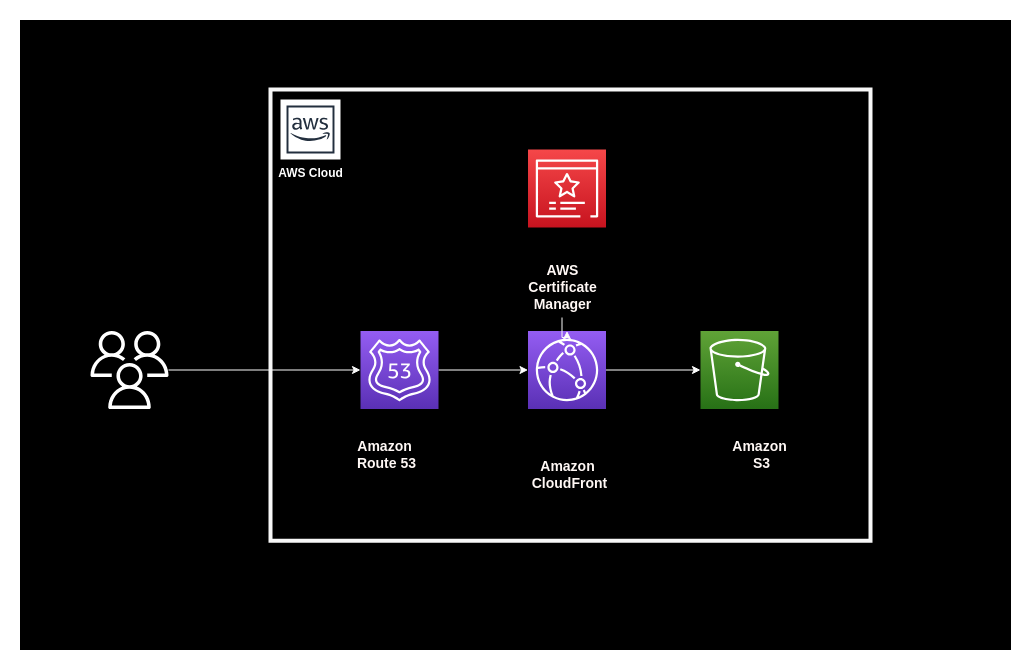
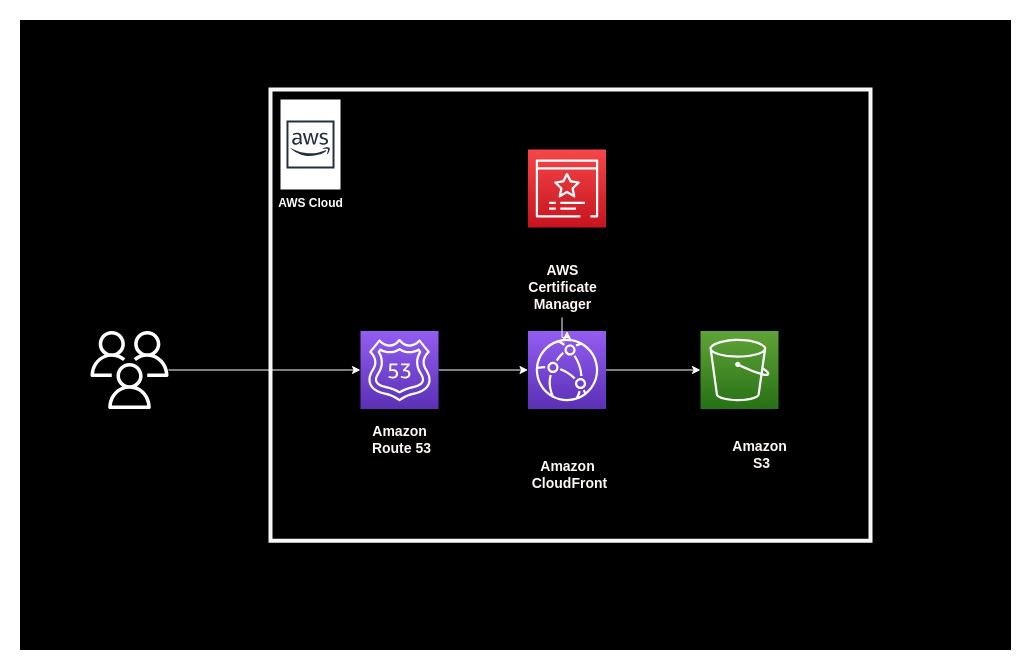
  <mxCell id="0" />
  <mxCell id="1" parent="0" />
  <mxCell id="2" value="" style="rounded=0;whiteSpace=wrap;html=1;fillColor=#000000;" vertex="1" parent="1"><mxGeometry x="20" y="20" width="990" height="629" as="geometry" /></mxCell>
  <mxCell id="3" style="edgeStyle=orthogonalEdgeStyle;rounded=0;orthogonalLoop=1;jettySize=auto;html=1;" edge="1" parent="1" source="5" target="8"><mxGeometry relative="1" as="geometry" /></mxCell>
  <mxCell id="4" style="edgeStyle=orthogonalEdgeStyle;rounded=0;orthogonalLoop=1;jettySize=auto;html=1;entryX=0;entryY=0.5;entryDx=0;entryDy=0;entryPerimeter=0;strokeWidth=1;strokeColor=#FCFCFC;" edge="1" parent="1" source="5" target="8"><mxGeometry relative="1" as="geometry" /></mxCell>
  <mxCell id="5" value="" style="sketch=0;outlineConnect=0;fontColor=#232F3E;gradientColor=none;fillColor=#FFFFFF;strokeColor=none;dashed=0;verticalLabelPosition=bottom;verticalAlign=top;align=center;html=1;fontSize=12;fontStyle=0;aspect=fixed;pointerEvents=1;shape=mxgraph.aws4.users;" vertex="1" parent="1"><mxGeometry x="90" y="330.5" width="78" height="78" as="geometry" /></mxCell>
  <mxCell id="6" value="" style="rounded=0;whiteSpace=wrap;html=1;fillColor=none;fontColor=#333333;strokeColor=#F7F7F7;glass=0;shadow=0;strokeWidth=4;" vertex="1" parent="1"><mxGeometry x="270" y="89" width="600" height="451.25" as="geometry" /></mxCell>
  <mxCell id="7" style="edgeStyle=orthogonalEdgeStyle;rounded=0;orthogonalLoop=1;jettySize=auto;html=1;entryX=0;entryY=0.5;entryDx=0;entryDy=0;entryPerimeter=0;strokeColor=#FFFFFF;strokeWidth=1;" edge="1" parent="1" source="8" target="10"><mxGeometry relative="1" as="geometry" /></mxCell>
  <mxCell id="8" value="" style="sketch=0;points=[[0,0,0],[0.25,0,0],[0.5,0,0],[0.75,0,0],[1,0,0],[0,1,0],[0.25,1,0],[0.5,1,0],[0.75,1,0],[1,1,0],[0,0.25,0],[0,0.5,0],[0,0.75,0],[1,0.25,0],[1,0.5,0],[1,0.75,0]];outlineConnect=0;fontColor=#232F3E;gradientColor=#945DF2;gradientDirection=north;fillColor=#5A30B5;strokeColor=#ffffff;dashed=0;verticalLabelPosition=bottom;verticalAlign=top;align=center;html=1;fontSize=12;fontStyle=0;aspect=fixed;shape=mxgraph.aws4.resourceIcon;resIcon=mxgraph.aws4.route_53;" vertex="1" parent="1"><mxGeometry x="360" y="330.5" width="78" height="78" as="geometry" /></mxCell>
  <mxCell id="9" style="edgeStyle=orthogonalEdgeStyle;rounded=0;orthogonalLoop=1;jettySize=auto;html=1;entryX=0;entryY=0.5;entryDx=0;entryDy=0;entryPerimeter=0;strokeWidth=1;strokeColor=#FFFFFF;" edge="1" parent="1" source="10" target="11"><mxGeometry relative="1" as="geometry" /></mxCell>
  <mxCell id="10" value="" style="sketch=0;points=[[0,0,0],[0.25,0,0],[0.5,0,0],[0.75,0,0],[1,0,0],[0,1,0],[0.25,1,0],[0.5,1,0],[0.75,1,0],[1,1,0],[0,0.25,0],[0,0.5,0],[0,0.75,0],[1,0.25,0],[1,0.5,0],[1,0.75,0]];outlineConnect=0;fontColor=#232F3E;gradientColor=#945DF2;gradientDirection=north;fillColor=#5A30B5;strokeColor=#ffffff;dashed=0;verticalLabelPosition=bottom;verticalAlign=top;align=center;html=1;fontSize=12;fontStyle=0;aspect=fixed;shape=mxgraph.aws4.resourceIcon;resIcon=mxgraph.aws4.cloudfront;" vertex="1" parent="1"><mxGeometry x="527.5" y="330.5" width="78" height="78" as="geometry" /></mxCell>
  <mxCell id="11" value="" style="sketch=0;points=[[0,0,0],[0.25,0,0],[0.5,0,0],[0.75,0,0],[1,0,0],[0,1,0],[0.25,1,0],[0.5,1,0],[0.75,1,0],[1,1,0],[0,0.25,0],[0,0.5,0],[0,0.75,0],[1,0.25,0],[1,0.5,0],[1,0.75,0]];outlineConnect=0;fontColor=#232F3E;gradientColor=#60A337;gradientDirection=north;fillColor=#277116;strokeColor=#ffffff;dashed=0;verticalLabelPosition=bottom;verticalAlign=top;align=center;html=1;fontSize=12;fontStyle=0;aspect=fixed;shape=mxgraph.aws4.resourceIcon;resIcon=mxgraph.aws4.s3;" vertex="1" parent="1"><mxGeometry x="700" y="330.5" width="78" height="78" as="geometry" /></mxCell>
  <mxCell id="12" value="" style="sketch=0;points=[[0,0,0],[0.25,0,0],[0.5,0,0],[0.75,0,0],[1,0,0],[0,1,0],[0.25,1,0],[0.5,1,0],[0.75,1,0],[1,1,0],[0,0.25,0],[0,0.5,0],[0,0.75,0],[1,0.25,0],[1,0.5,0],[1,0.75,0]];outlineConnect=0;fontColor=#232F3E;gradientColor=#F54749;gradientDirection=north;fillColor=#C7131F;strokeColor=#ffffff;dashed=0;verticalLabelPosition=bottom;verticalAlign=top;align=center;html=1;fontSize=12;fontStyle=0;aspect=fixed;shape=mxgraph.aws4.resourceIcon;resIcon=mxgraph.aws4.certificate_manager_3;" vertex="1" parent="1"><mxGeometry x="527.5" y="149" width="78" height="78" as="geometry" /></mxCell>
- <mxCell id="13" value="&lt;b&gt;&lt;font color=&quot;#ffffff&quot;&gt;AWS Cloud&lt;/font&gt;&lt;/b&gt;" style="sketch=0;outlineConnect=0;fontColor=#232F3E;gradientColor=none;strokeColor=#232F3E;fillColor=#ffffff;dashed=0;verticalLabelPosition=bottom;verticalAlign=top;align=center;html=1;fontSize=12;fontStyle=0;aspect=fixed;shape=mxgraph.aws4.resourceIcon;resIcon=mxgraph.aws4.aws_cloud;" vertex="1" parent="1"><mxGeometry x="280" y="99" width="60" height="60" as="geometry" /></mxCell>
- <mxCell id="14" value="&lt;b&gt;&lt;font color=&quot;#fff8f5&quot; style=&quot;&quot;&gt;&lt;font style=&quot;font-size: 14px;&quot;&gt;Amazon&lt;br&gt;&amp;nbsp;Route 53&lt;/font&gt;&lt;br&gt;&lt;/font&gt;&lt;/b&gt;" style="text;html=1;align=center;verticalAlign=middle;resizable=0;points=[];autosize=1;" vertex="1" parent="1"><mxGeometry x="339" y="429" width="90" height="50" as="geometry" /></mxCell>
+ <mxCell id="13" value="&lt;b&gt;&lt;font color=&quot;#ffffff&quot;&gt;AWS Cloud&lt;/font&gt;&lt;/b&gt;" style="sketch=0;outlineConnect=0;fontColor=#232F3E;gradientColor=none;strokeColor=#232F3E;fillColor=#ffffff;dashed=0;verticalLabelPosition=bottom;verticalAlign=top;align=center;html=1;fontSize=12;fontStyle=0;aspect=fixed;shape=mxgraph.aws4.resourceIcon;resIcon=mxgraph.aws4.aws_cloud;" vertex="1" parent="1"><mxGeometry x="280" y="99" width="60" height="90" as="geometry" /></mxCell>
+ <mxCell id="14" value="&lt;b&gt;&lt;font color=&quot;#fff8f5&quot; style=&quot;&quot;&gt;&lt;font style=&quot;font-size: 14px;&quot;&gt;Amazon&lt;br&gt;&amp;nbsp;Route 53&lt;/font&gt;&lt;br&gt;&lt;/font&gt;&lt;/b&gt;" style="text;html=1;align=center;verticalAlign=middle;resizable=0;points=[];autosize=1;" vertex="1" parent="1"><mxGeometry x="354" y="414" width="90" height="50" as="geometry" /></mxCell>
  <mxCell id="15" value="&lt;b&gt;&lt;font color=&quot;#fff8f5&quot; style=&quot;&quot;&gt;&lt;font style=&quot;font-size: 14px;&quot;&gt;Amazon&lt;br&gt;&amp;nbsp;CloudFront&lt;/font&gt;&lt;br&gt;&lt;/font&gt;&lt;/b&gt;" style="text;html=1;align=center;verticalAlign=middle;resizable=0;points=[];autosize=1;" vertex="1" parent="1"><mxGeometry x="511.5" y="449" width="110" height="50" as="geometry" /></mxCell>
  <mxCell id="16" value="&lt;b&gt;&lt;font color=&quot;#fff8f5&quot; style=&quot;&quot;&gt;&lt;font style=&quot;font-size: 14px;&quot;&gt;Amazon&lt;br&gt;&amp;nbsp;S3&lt;/font&gt;&lt;br&gt;&lt;/font&gt;&lt;/b&gt;" style="text;html=1;align=center;verticalAlign=middle;resizable=0;points=[];autosize=1;" vertex="1" parent="1"><mxGeometry x="719" y="429" width="80" height="50" as="geometry" /></mxCell>
  <mxCell id="17" style="edgeStyle=orthogonalEdgeStyle;rounded=0;orthogonalLoop=1;jettySize=auto;html=1;entryX=0.5;entryY=0;entryDx=0;entryDy=0;entryPerimeter=0;strokeColor=#FAFAFA;" edge="1" parent="1" source="18" target="10"><mxGeometry relative="1" as="geometry" /></mxCell>
  <mxCell id="18" value="&lt;b&gt;&lt;font color=&quot;#fff8f5&quot; style=&quot;&quot;&gt;&lt;font style=&quot;font-size: 14px;&quot;&gt;AWS&lt;br&gt;&lt;font style=&quot;&quot;&gt;Certificate&lt;br&gt;&lt;/font&gt;Manager&lt;/font&gt;&lt;br&gt;&lt;/font&gt;&lt;/b&gt;" style="text;html=1;align=center;verticalAlign=middle;resizable=0;points=[];autosize=1;" vertex="1" parent="1"><mxGeometry x="511.5" y="257" width="100" height="60" as="geometry" /></mxCell>
